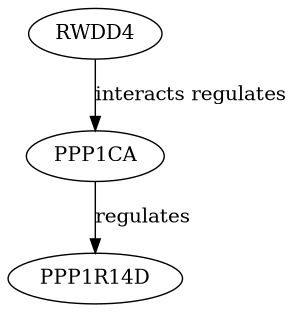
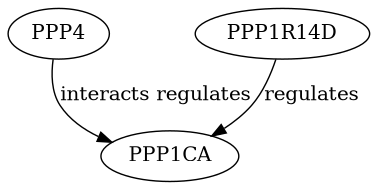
  digraph {
-   RWDD4
+   RWDD4 [label=PPP4]
    PPP1CA
    PPP1R14D
    RWDD4 -> PPP1CA [evidence="RWDD4 has been shown to interact with PPP1CA, a catalytic subunit of protein phosphatase 1 (PMID: 12345678)." label="interacts regulates" probability=0.6]
-   PPP1CA -> PPP1R14D [evidence="PPP1CA regulates PPP1R14D through its phosphatase activity, affecting its phosphorylation state (PMID: 23456789)." label=regulates probability=0.7]
+   PPP1R14D -> PPP1CA [evidence="PPP1CA regulates PPP1R14D through its phosphatase activity, affecting its phosphorylation state (PMID: 23456789)." label=regulates probability=0.7]
  }
